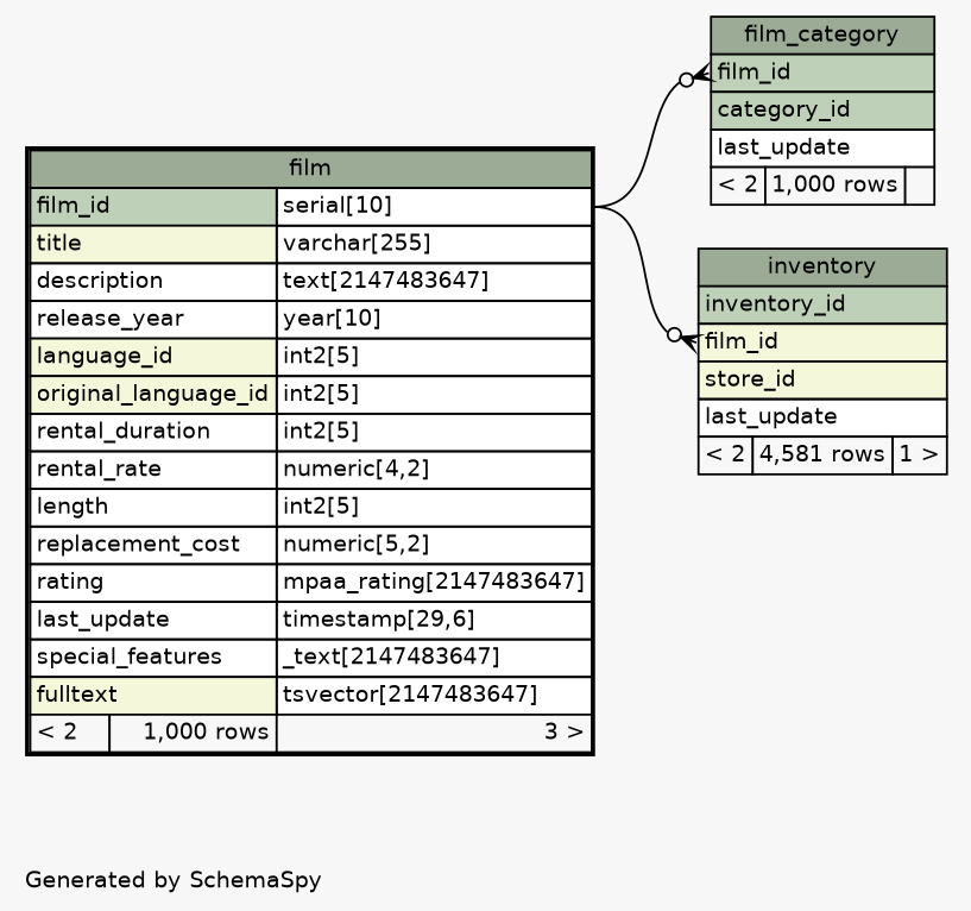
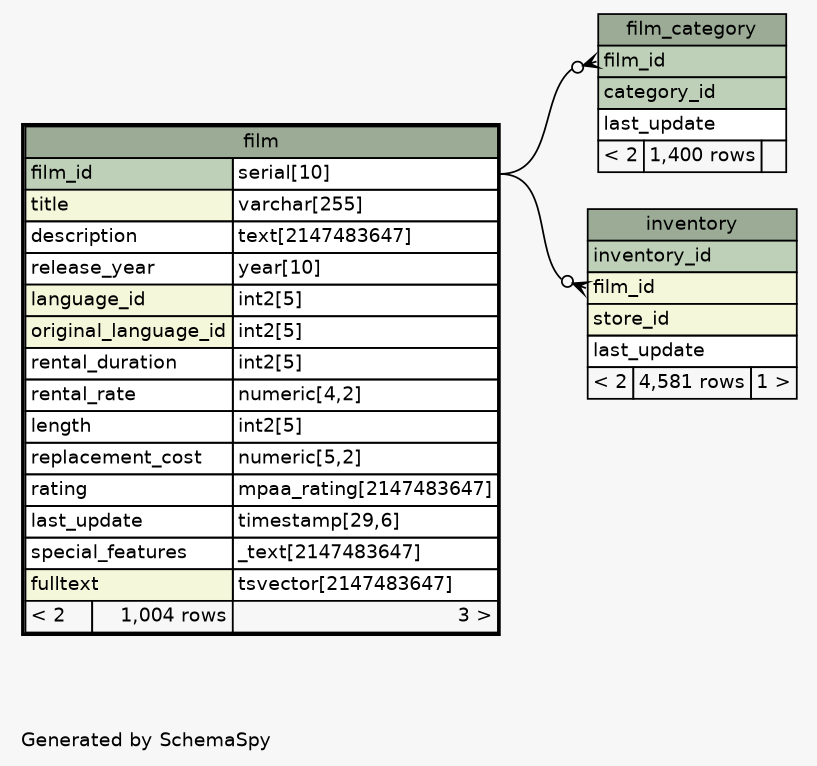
  digraph {
    bgcolor="#f7f7f7"
    fontname="DejaVu Sans"
    fontsize=11
    label="\nGenerated by SchemaSpy"
    labeljust=l
    nodesep=0.18
    rankdir=RL
    ranksep=0.46
    node [fontname="DejaVu Sans" fontsize=11 shape=plaintext]
    edge [arrowhead=none arrowsize=0.8 arrowtail=crowodot dir=back fontname="DejaVu Sans" headport="film_id.type:e" tailport="film_id:w"]
-   n1 [label=<     <TABLE BORDER="2" CELLBORDER="1" CELLSPACING="0" BGCOLOR="#ffffff">       <TR><TD COLSPAN="3" BGCOLOR="#9bab96" ALIGN="CENTER">film</TD></TR>       <TR><TD PORT="film_id" COLSPAN="2" BGCOLOR="#bed1b8" ALIGN="LEFT">film_id</TD><TD PORT="film_id.type" ALIGN="LEFT">serial[10]</TD></TR>       <TR><TD PORT="title" COLSPAN="2" BGCOLOR="#f4f7da" ALIGN="LEFT">title</TD><TD PORT="title.type" ALIGN="LEFT">varchar[255]</TD></TR>       <TR><TD PORT="description" COLSPAN="2" ALIGN="LEFT">description</TD><TD PORT="description.type" ALIGN="LEFT">text[2147483647]</TD></TR>       <TR><TD PORT="release_year" COLSPAN="2" ALIGN="LEFT">release_year</TD><TD PORT="release_year.type" ALIGN="LEFT">year[10]</TD></TR>       <TR><TD PORT="language_id" COLSPAN="2" BGCOLOR="#f4f7da" ALIGN="LEFT">language_id</TD><TD PORT="language_id.type" ALIGN="LEFT">int2[5]</TD></TR>       <TR><TD PORT="original_language_id" COLSPAN="2" BGCOLOR="#f4f7da" ALIGN="LEFT">original_language_id</TD><TD PORT="original_language_id.type" ALIGN="LEFT">int2[5]</TD></TR>       <TR><TD PORT="rental_duration" COLSPAN="2" ALIGN="LEFT">rental_duration</TD><TD PORT="rental_duration.type" ALIGN="LEFT">int2[5]</TD></TR>       <TR><TD PORT="rental_rate" COLSPAN="2" ALIGN="LEFT">rental_rate</TD><TD PORT="rental_rate.type" ALIGN="LEFT">numeric[4,2]</TD></TR>       <TR><TD PORT="length" COLSPAN="2" ALIGN="LEFT">length</TD><TD PORT="length.type" ALIGN="LEFT">int2[5]</TD></TR>       <TR><TD PORT="replacement_cost" COLSPAN="2" ALIGN="LEFT">replacement_cost</TD><TD PORT="replacement_cost.type" ALIGN="LEFT">numeric[5,2]</TD></TR>       <TR><TD PORT="rating" COLSPAN="2" ALIGN="LEFT">rating</TD><TD PORT="rating.type" ALIGN="LEFT">mpaa_rating[2147483647]</TD></TR>       <TR><TD PORT="last_update" COLSPAN="2" ALIGN="LEFT">last_update</TD><TD PORT="last_update.type" ALIGN="LEFT">timestamp[29,6]</TD></TR>       <TR><TD PORT="special_features" COLSPAN="2" ALIGN="LEFT">special_features</TD><TD PORT="special_features.type" ALIGN="LEFT">_text[2147483647]</TD></TR>       <TR><TD PORT="fulltext" COLSPAN="2" BGCOLOR="#f4f7da" ALIGN="LEFT">fulltext</TD><TD PORT="fulltext.type" ALIGN="LEFT">tsvector[2147483647]</TD></TR>       <TR><TD ALIGN="LEFT" BGCOLOR="#f7f7f7">&lt; 2</TD><TD ALIGN="RIGHT" BGCOLOR="#f7f7f7">1,000 rows</TD><TD ALIGN="RIGHT" BGCOLOR="#f7f7f7">3 &gt;</TD></TR>     </TABLE>>]
-   n2 [label=<     <TABLE BORDER="0" CELLBORDER="1" CELLSPACING="0" BGCOLOR="#ffffff">       <TR><TD COLSPAN="3" BGCOLOR="#9bab96" ALIGN="CENTER">film_category</TD></TR>       <TR><TD PORT="film_id" COLSPAN="3" BGCOLOR="#bed1b8" ALIGN="LEFT">film_id</TD></TR>       <TR><TD PORT="category_id" COLSPAN="3" BGCOLOR="#bed1b8" ALIGN="LEFT">category_id</TD></TR>       <TR><TD PORT="last_update" COLSPAN="3" ALIGN="LEFT">last_update</TD></TR>       <TR><TD ALIGN="LEFT" BGCOLOR="#f7f7f7">&lt; 2</TD><TD ALIGN="RIGHT" BGCOLOR="#f7f7f7">1,000 rows</TD><TD ALIGN="RIGHT" BGCOLOR="#f7f7f7">  </TD></TR>     </TABLE>>]
+   n1 [label=<     <TABLE BORDER="2" CELLBORDER="1" CELLSPACING="0" BGCOLOR="#ffffff">       <TR><TD COLSPAN="3" BGCOLOR="#9bab96" ALIGN="CENTER">film</TD></TR>       <TR><TD PORT="film_id" COLSPAN="2" BGCOLOR="#bed1b8" ALIGN="LEFT">film_id</TD><TD PORT="film_id.type" ALIGN="LEFT">serial[10]</TD></TR>       <TR><TD PORT="title" COLSPAN="2" BGCOLOR="#f4f7da" ALIGN="LEFT">title</TD><TD PORT="title.type" ALIGN="LEFT">varchar[255]</TD></TR>       <TR><TD PORT="description" COLSPAN="2" ALIGN="LEFT">description</TD><TD PORT="description.type" ALIGN="LEFT">text[2147483647]</TD></TR>       <TR><TD PORT="release_year" COLSPAN="2" ALIGN="LEFT">release_year</TD><TD PORT="release_year.type" ALIGN="LEFT">year[10]</TD></TR>       <TR><TD PORT="language_id" COLSPAN="2" BGCOLOR="#f4f7da" ALIGN="LEFT">language_id</TD><TD PORT="language_id.type" ALIGN="LEFT">int2[5]</TD></TR>       <TR><TD PORT="original_language_id" COLSPAN="2" BGCOLOR="#f4f7da" ALIGN="LEFT">original_language_id</TD><TD PORT="original_language_id.type" ALIGN="LEFT">int2[5]</TD></TR>       <TR><TD PORT="rental_duration" COLSPAN="2" ALIGN="LEFT">rental_duration</TD><TD PORT="rental_duration.type" ALIGN="LEFT">int2[5]</TD></TR>       <TR><TD PORT="rental_rate" COLSPAN="2" ALIGN="LEFT">rental_rate</TD><TD PORT="rental_rate.type" ALIGN="LEFT">numeric[4,2]</TD></TR>       <TR><TD PORT="length" COLSPAN="2" ALIGN="LEFT">length</TD><TD PORT="length.type" ALIGN="LEFT">int2[5]</TD></TR>       <TR><TD PORT="replacement_cost" COLSPAN="2" ALIGN="LEFT">replacement_cost</TD><TD PORT="replacement_cost.type" ALIGN="LEFT">numeric[5,2]</TD></TR>       <TR><TD PORT="rating" COLSPAN="2" ALIGN="LEFT">rating</TD><TD PORT="rating.type" ALIGN="LEFT">mpaa_rating[2147483647]</TD></TR>       <TR><TD PORT="last_update" COLSPAN="2" ALIGN="LEFT">last_update</TD><TD PORT="last_update.type" ALIGN="LEFT">timestamp[29,6]</TD></TR>       <TR><TD PORT="special_features" COLSPAN="2" ALIGN="LEFT">special_features</TD><TD PORT="special_features.type" ALIGN="LEFT">_text[2147483647]</TD></TR>       <TR><TD PORT="fulltext" COLSPAN="2" BGCOLOR="#f4f7da" ALIGN="LEFT">fulltext</TD><TD PORT="fulltext.type" ALIGN="LEFT">tsvector[2147483647]</TD></TR>       <TR><TD ALIGN="LEFT" BGCOLOR="#f7f7f7">&lt; 2</TD><TD ALIGN="RIGHT" BGCOLOR="#f7f7f7">1,004 rows</TD><TD ALIGN="RIGHT" BGCOLOR="#f7f7f7">3 &gt;</TD></TR>     </TABLE>>]
+   n2 [label=<     <TABLE BORDER="0" CELLBORDER="1" CELLSPACING="0" BGCOLOR="#ffffff">       <TR><TD COLSPAN="3" BGCOLOR="#9bab96" ALIGN="CENTER">film_category</TD></TR>       <TR><TD PORT="film_id" COLSPAN="3" BGCOLOR="#bed1b8" ALIGN="LEFT">film_id</TD></TR>       <TR><TD PORT="category_id" COLSPAN="3" BGCOLOR="#bed1b8" ALIGN="LEFT">category_id</TD></TR>       <TR><TD PORT="last_update" COLSPAN="3" ALIGN="LEFT">last_update</TD></TR>       <TR><TD ALIGN="LEFT" BGCOLOR="#f7f7f7">&lt; 2</TD><TD ALIGN="RIGHT" BGCOLOR="#f7f7f7">1,400 rows</TD><TD ALIGN="RIGHT" BGCOLOR="#f7f7f7">  </TD></TR>     </TABLE>>]
    n3 [label=<     <TABLE BORDER="0" CELLBORDER="1" CELLSPACING="0" BGCOLOR="#ffffff">       <TR><TD COLSPAN="3" BGCOLOR="#9bab96" ALIGN="CENTER">inventory</TD></TR>       <TR><TD PORT="inventory_id" COLSPAN="3" BGCOLOR="#bed1b8" ALIGN="LEFT">inventory_id</TD></TR>       <TR><TD PORT="film_id" COLSPAN="3" BGCOLOR="#f4f7da" ALIGN="LEFT">film_id</TD></TR>       <TR><TD PORT="store_id" COLSPAN="3" BGCOLOR="#f4f7da" ALIGN="LEFT">store_id</TD></TR>       <TR><TD PORT="last_update" COLSPAN="3" ALIGN="LEFT">last_update</TD></TR>       <TR><TD ALIGN="LEFT" BGCOLOR="#f7f7f7">&lt; 2</TD><TD ALIGN="RIGHT" BGCOLOR="#f7f7f7">4,581 rows</TD><TD ALIGN="RIGHT" BGCOLOR="#f7f7f7">1 &gt;</TD></TR>     </TABLE>>]
    n2 -> n1
    n3 -> n1
  }
